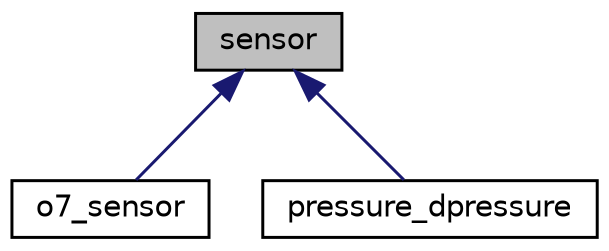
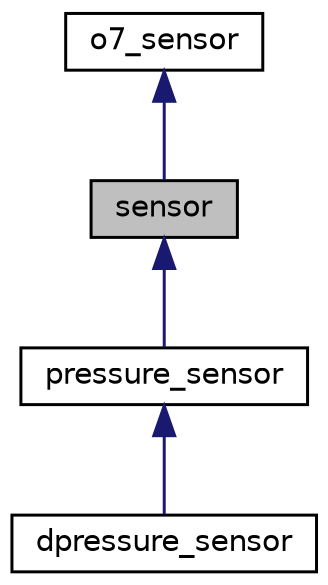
  digraph {
    node [color=black fillcolor=white fontname=Helvetica fontsize=10 shape=record style=filled]
    edge [color=midnightblue dir=back fontname=Helvetica fontsize=10 labelfontname=Helvetica labelfontsize=10 style=solid]
    n1 [fillcolor=grey75 fontcolor=black height=0.2 label=sensor width=0.4]
    n2 [height=0.2 label=o7_sensor width=0.4]
-   n3 [height=0.2 label=pressure_dpressure width=0.4]
-   n1 -> n2
+   n3 [height=0.2 label=pressure_sensor width=0.4]
+   n4 [height=0.2 label=dpressure_sensor width=0.4]
+   n2 -> n1
    n1 -> n3
+   n3 -> n4
  }
